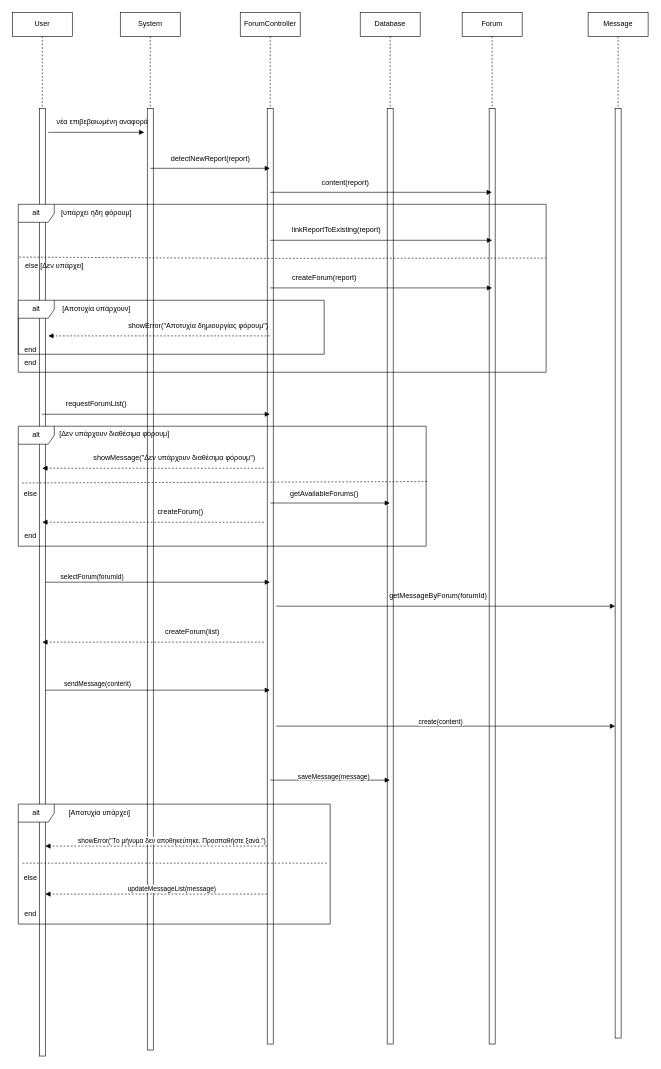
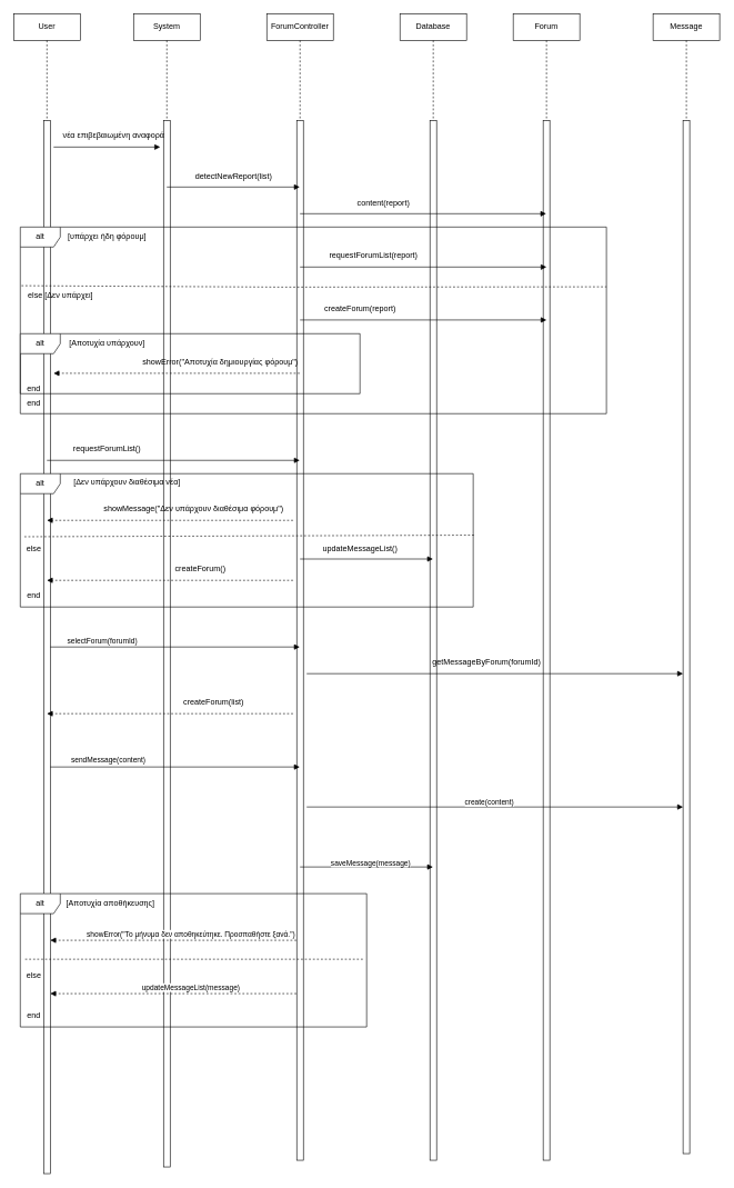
  <mxCell id="0" />
  <mxCell id="1" parent="0" />
  <mxCell id="2" value="System" style="shape=umlLifeline;perimeter=lifelinePerimeter;whiteSpace=wrap;html=1;container=1;dropTarget=0;collapsible=0;recursiveResize=0;outlineConnect=0;portConstraint=eastwest;newEdgeStyle={&quot;curved&quot;:0,&quot;rounded&quot;:0};" vertex="1" parent="1"><mxGeometry x="200" y="20" width="100" height="1730" as="geometry" /></mxCell>
  <mxCell id="3" value="" style="html=1;points=[[0,0,0,0,5],[0,1,0,0,-5],[1,0,0,0,5],[1,1,0,0,-5]];perimeter=orthogonalPerimeter;outlineConnect=0;targetShapes=umlLifeline;portConstraint=eastwest;newEdgeStyle={&quot;curved&quot;:0,&quot;rounded&quot;:0};" vertex="1" parent="2"><mxGeometry x="45" y="160" width="10" height="1570" as="geometry" /></mxCell>
  <mxCell id="4" value="ForumController" style="shape=umlLifeline;perimeter=lifelinePerimeter;whiteSpace=wrap;html=1;container=1;dropTarget=0;collapsible=0;recursiveResize=0;outlineConnect=0;portConstraint=eastwest;newEdgeStyle={&quot;curved&quot;:0,&quot;rounded&quot;:0};" vertex="1" parent="1"><mxGeometry x="400" y="20" width="100" height="1720" as="geometry" /></mxCell>
  <mxCell id="5" value="" style="html=1;points=[[0,0,0,0,5],[0,1,0,0,-5],[1,0,0,0,5],[1,1,0,0,-5]];perimeter=orthogonalPerimeter;outlineConnect=0;targetShapes=umlLifeline;portConstraint=eastwest;newEdgeStyle={&quot;curved&quot;:0,&quot;rounded&quot;:0};" vertex="1" parent="4"><mxGeometry x="45" y="160" width="10" height="1560" as="geometry" /></mxCell>
  <mxCell id="6" value="Database" style="shape=umlLifeline;perimeter=lifelinePerimeter;whiteSpace=wrap;html=1;container=1;dropTarget=0;collapsible=0;recursiveResize=0;outlineConnect=0;portConstraint=eastwest;newEdgeStyle={&quot;curved&quot;:0,&quot;rounded&quot;:0};" vertex="1" parent="1"><mxGeometry x="600" y="20" width="100" height="1720" as="geometry" /></mxCell>
  <mxCell id="7" value="" style="html=1;points=[[0,0,0,0,5],[0,1,0,0,-5],[1,0,0,0,5],[1,1,0,0,-5]];perimeter=orthogonalPerimeter;outlineConnect=0;targetShapes=umlLifeline;portConstraint=eastwest;newEdgeStyle={&quot;curved&quot;:0,&quot;rounded&quot;:0};" vertex="1" parent="6"><mxGeometry x="45" y="160" width="10" height="1560" as="geometry" /></mxCell>
  <mxCell id="8" value="Forum" style="shape=umlLifeline;perimeter=lifelinePerimeter;whiteSpace=wrap;html=1;container=1;dropTarget=0;collapsible=0;recursiveResize=0;outlineConnect=0;portConstraint=eastwest;newEdgeStyle={&quot;curved&quot;:0,&quot;rounded&quot;:0};" vertex="1" parent="1"><mxGeometry x="770" y="20" width="100" height="1720" as="geometry" /></mxCell>
  <mxCell id="9" value="" style="html=1;points=[[0,0,0,0,5],[0,1,0,0,-5],[1,0,0,0,5],[1,1,0,0,-5]];perimeter=orthogonalPerimeter;outlineConnect=0;targetShapes=umlLifeline;portConstraint=eastwest;newEdgeStyle={&quot;curved&quot;:0,&quot;rounded&quot;:0};" vertex="1" parent="8"><mxGeometry x="45" y="160" width="10" height="1560" as="geometry" /></mxCell>
  <mxCell id="10" value="Message" style="shape=umlLifeline;perimeter=lifelinePerimeter;whiteSpace=wrap;html=1;container=1;dropTarget=0;collapsible=0;recursiveResize=0;outlineConnect=0;portConstraint=eastwest;newEdgeStyle={&quot;curved&quot;:0,&quot;rounded&quot;:0};" vertex="1" parent="1"><mxGeometry x="980" y="20" width="100" height="970" as="geometry" /></mxCell>
  <mxCell id="11" value="User" style="shape=umlLifeline;perimeter=lifelinePerimeter;whiteSpace=wrap;html=1;container=1;dropTarget=0;collapsible=0;recursiveResize=0;outlineConnect=0;portConstraint=eastwest;newEdgeStyle={&quot;curved&quot;:0,&quot;rounded&quot;:0};" vertex="1" parent="1"><mxGeometry x="20" y="20" width="100" height="1740" as="geometry" /></mxCell>
  <mxCell id="12" value="" style="html=1;points=[[0,0,0,0,5],[0,1,0,0,-5],[1,0,0,0,5],[1,1,0,0,-5]];perimeter=orthogonalPerimeter;outlineConnect=0;targetShapes=umlLifeline;portConstraint=eastwest;newEdgeStyle={&quot;curved&quot;:0,&quot;rounded&quot;:0};" vertex="1" parent="11"><mxGeometry x="45" y="160" width="10" height="1580" as="geometry" /></mxCell>
  <mxCell id="13" value="" style="html=1;verticalAlign=bottom;labelBackgroundColor=none;endArrow=block;endFill=1;rounded=0;" edge="1" parent="1"><mxGeometry width="160" relative="1" as="geometry"><mxPoint x="80" y="220" as="sourcePoint" /><mxPoint x="240" y="220" as="targetPoint" /></mxGeometry></mxCell>
  <mxCell id="14" value="νέα επιβεβαιωμένη αναφορά" style="text;html=1;align=center;verticalAlign=middle;resizable=0;points=[];autosize=1;strokeColor=none;fillColor=none;" vertex="1" parent="1"><mxGeometry x="80" y="188" width="180" height="30" as="geometry" /></mxCell>
  <mxCell id="15" value="" style="html=1;verticalAlign=bottom;labelBackgroundColor=none;endArrow=block;endFill=1;rounded=0;" edge="1" parent="1" target="4"><mxGeometry width="160" relative="1" as="geometry"><mxPoint x="250" y="280" as="sourcePoint" /><mxPoint x="410" y="280" as="targetPoint" /></mxGeometry></mxCell>
- <mxCell id="16" value="detectNewReport(report)" style="text;html=1;align=center;verticalAlign=middle;resizable=0;points=[];autosize=1;strokeColor=none;fillColor=none;" vertex="1" parent="1"><mxGeometry x="270" y="250" width="160" height="30" as="geometry" /></mxCell>
+ <mxCell id="16" value="detectNewReport(list)" style="text;html=1;align=center;verticalAlign=middle;resizable=0;points=[];autosize=1;strokeColor=none;fillColor=none;" vertex="1" parent="1"><mxGeometry x="270" y="250" width="160" height="30" as="geometry" /></mxCell>
  <mxCell id="17" value="" style="html=1;verticalAlign=bottom;labelBackgroundColor=none;endArrow=block;endFill=1;rounded=0;" edge="1" parent="1" target="8"><mxGeometry width="160" relative="1" as="geometry"><mxPoint x="450" y="320" as="sourcePoint" /><mxPoint x="610" y="320" as="targetPoint" /></mxGeometry></mxCell>
  <mxCell id="18" value="content(report)" style="text;html=1;align=center;verticalAlign=middle;resizable=0;points=[];autosize=1;strokeColor=none;fillColor=none;" vertex="1" parent="1"><mxGeometry x="510" y="290" width="130" height="30" as="geometry" /></mxCell>
  <mxCell id="19" value="alt" style="shape=umlFrame;whiteSpace=wrap;html=1;pointerEvents=0;" vertex="1" parent="1"><mxGeometry x="30" y="340" width="880" height="280" as="geometry" /></mxCell>
  <mxCell id="20" value="[υπάρχει ήδη φόρουμ]" style="text;html=1;align=center;verticalAlign=middle;resizable=0;points=[];autosize=1;strokeColor=none;fillColor=none;" vertex="1" parent="1"><mxGeometry x="90" y="340" width="140" height="30" as="geometry" /></mxCell>
  <mxCell id="21" value="" style="html=1;verticalAlign=bottom;labelBackgroundColor=none;endArrow=block;endFill=1;rounded=0;" edge="1" parent="1"><mxGeometry width="160" relative="1" as="geometry"><mxPoint x="450" y="400" as="sourcePoint" /><mxPoint x="820" y="400" as="targetPoint" /></mxGeometry></mxCell>
- <mxCell id="22" value="linkReportToExisting(report)" style="text;html=1;align=center;verticalAlign=middle;resizable=0;points=[];autosize=1;strokeColor=none;fillColor=none;" vertex="1" parent="1"><mxGeometry x="475" y="368" width="170" height="30" as="geometry" /></mxCell>
+ <mxCell id="22" value="requestForumList(report)" style="text;html=1;align=center;verticalAlign=middle;resizable=0;points=[];autosize=1;strokeColor=none;fillColor=none;" vertex="1" parent="1"><mxGeometry x="475" y="368" width="170" height="30" as="geometry" /></mxCell>
  <mxCell id="23" value="" style="endArrow=none;dashed=1;html=1;rounded=0;exitX=0.003;exitY=0.446;exitDx=0;exitDy=0;exitPerimeter=0;entryX=1.001;entryY=0.452;entryDx=0;entryDy=0;entryPerimeter=0;" edge="1" parent="1"><mxGeometry width="50" height="50" relative="1" as="geometry"><mxPoint x="31.76" y="428" as="sourcePoint" /><mxPoint x="910" y="429.68" as="targetPoint" /><Array as="points"><mxPoint x="419.12" y="430.12" /></Array></mxGeometry></mxCell>
  <mxCell id="24" value="else [Δεν υπάρχει]" style="text;html=1;align=center;verticalAlign=middle;resizable=0;points=[];autosize=1;strokeColor=none;fillColor=none;" vertex="1" parent="1"><mxGeometry x="30" y="428" width="120" height="30" as="geometry" /></mxCell>
  <mxCell id="25" value="" style="html=1;verticalAlign=bottom;labelBackgroundColor=none;endArrow=block;endFill=1;rounded=0;" edge="1" parent="1"><mxGeometry width="160" relative="1" as="geometry"><mxPoint x="450" y="479.41" as="sourcePoint" /><mxPoint x="820" y="479.41" as="targetPoint" /></mxGeometry></mxCell>
  <mxCell id="26" value="createForum(report)" style="text;html=1;align=center;verticalAlign=middle;resizable=0;points=[];autosize=1;strokeColor=none;fillColor=none;" vertex="1" parent="1"><mxGeometry x="475" y="448" width="130" height="30" as="geometry" /></mxCell>
  <mxCell id="27" value="alt" style="shape=umlFrame;whiteSpace=wrap;html=1;pointerEvents=0;" vertex="1" parent="1"><mxGeometry x="30" y="500" width="510" height="90" as="geometry" /></mxCell>
  <mxCell id="28" value="[Αποτυχία υπάρχουν]" style="text;html=1;align=center;verticalAlign=middle;resizable=0;points=[];autosize=1;strokeColor=none;fillColor=none;" vertex="1" parent="1"><mxGeometry x="85" y="500" width="150" height="30" as="geometry" /></mxCell>
  <mxCell id="29" value="" style="html=1;verticalAlign=bottom;labelBackgroundColor=none;endArrow=block;endFill=1;dashed=1;rounded=0;" edge="1" parent="1"><mxGeometry width="160" relative="1" as="geometry"><mxPoint x="449.5" y="559.41" as="sourcePoint" /><mxPoint x="80" y="559.41" as="targetPoint" /></mxGeometry></mxCell>
  <mxCell id="30" value="showError(&quot;Αποτυχία δημιουργίας φόρουμ&quot;)" style="text;html=1;align=center;verticalAlign=middle;resizable=0;points=[];autosize=1;strokeColor=none;fillColor=none;" vertex="1" parent="1"><mxGeometry x="200" y="528" width="260" height="30" as="geometry" /></mxCell>
  <mxCell id="31" value="end" style="text;html=1;align=center;verticalAlign=middle;resizable=0;points=[];autosize=1;strokeColor=none;fillColor=none;" vertex="1" parent="1"><mxGeometry x="30" y="568" width="40" height="30" as="geometry" /></mxCell>
  <mxCell id="32" value="end" style="text;html=1;align=center;verticalAlign=middle;resizable=0;points=[];autosize=1;strokeColor=none;fillColor=none;" vertex="1" parent="1"><mxGeometry x="30" y="590" width="40" height="30" as="geometry" /></mxCell>
  <mxCell id="33" value="" style="html=1;verticalAlign=bottom;labelBackgroundColor=none;endArrow=block;endFill=1;rounded=0;" edge="1" parent="1" target="4"><mxGeometry width="160" relative="1" as="geometry"><mxPoint x="70" y="690" as="sourcePoint" /><mxPoint x="230" y="690" as="targetPoint" /></mxGeometry></mxCell>
  <mxCell id="34" value="requestForumList()" style="text;html=1;align=center;verticalAlign=middle;resizable=0;points=[];autosize=1;strokeColor=none;fillColor=none;" vertex="1" parent="1"><mxGeometry x="100" y="658" width="120" height="30" as="geometry" /></mxCell>
  <mxCell id="35" value="alt" style="shape=umlFrame;whiteSpace=wrap;html=1;pointerEvents=0;" vertex="1" parent="1"><mxGeometry x="30" y="710" width="680" height="200" as="geometry" /></mxCell>
- <mxCell id="36" value="[Δεν υπάρχουν διαθέσιμα φόρουμ]" style="text;html=1;align=center;verticalAlign=middle;resizable=0;points=[];autosize=1;strokeColor=none;fillColor=none;" vertex="1" parent="1"><mxGeometry x="85" y="708" width="210" height="30" as="geometry" /></mxCell>
+ <mxCell id="36" value="[Δεν υπάρχουν διαθέσιμα νέα]" style="text;html=1;align=center;verticalAlign=middle;resizable=0;points=[];autosize=1;strokeColor=none;fillColor=none;" vertex="1" parent="1"><mxGeometry x="85" y="708" width="210" height="30" as="geometry" /></mxCell>
  <mxCell id="37" value="" style="html=1;verticalAlign=bottom;labelBackgroundColor=none;endArrow=block;endFill=1;dashed=1;rounded=0;" edge="1" parent="1"><mxGeometry width="160" relative="1" as="geometry"><mxPoint x="439.5" y="780" as="sourcePoint" /><mxPoint x="70" y="780" as="targetPoint" /></mxGeometry></mxCell>
  <mxCell id="38" value="showMessage(&quot;Δεν υπάρχουν διαθέσιμα φόρουμ&quot;)" style="text;html=1;align=center;verticalAlign=middle;resizable=0;points=[];autosize=1;strokeColor=none;fillColor=none;" vertex="1" parent="1"><mxGeometry x="145" y="748" width="290" height="30" as="geometry" /></mxCell>
  <mxCell id="39" value="" style="html=1;points=[[0,0,0,0,5],[0,1,0,0,-5],[1,0,0,0,5],[1,1,0,0,-5]];perimeter=orthogonalPerimeter;outlineConnect=0;targetShapes=umlLifeline;portConstraint=eastwest;newEdgeStyle={&quot;curved&quot;:0,&quot;rounded&quot;:0};" vertex="1" parent="1"><mxGeometry x="1025" y="180" width="10" height="1550" as="geometry" /></mxCell>
  <mxCell id="40" value="" style="endArrow=none;dashed=1;html=1;rounded=0;exitX=0.009;exitY=0.473;exitDx=0;exitDy=0;exitPerimeter=0;entryX=1.005;entryY=0.461;entryDx=0;entryDy=0;entryPerimeter=0;" edge="1" parent="1" source="35" target="35"><mxGeometry width="50" height="50" relative="1" as="geometry"><mxPoint x="640" y="680" as="sourcePoint" /><mxPoint x="690" y="630" as="targetPoint" /></mxGeometry></mxCell>
  <mxCell id="41" value="else" style="text;html=1;align=center;verticalAlign=middle;resizable=0;points=[];autosize=1;strokeColor=none;fillColor=none;" vertex="1" parent="1"><mxGeometry x="25" y="808" width="50" height="30" as="geometry" /></mxCell>
  <mxCell id="42" value="" style="html=1;verticalAlign=bottom;labelBackgroundColor=none;endArrow=block;endFill=1;rounded=0;" edge="1" parent="1" target="6"><mxGeometry width="160" relative="1" as="geometry"><mxPoint x="450" y="838" as="sourcePoint" /><mxPoint x="610" y="838" as="targetPoint" /></mxGeometry></mxCell>
- <mxCell id="43" value="getAvailableForums()" style="text;html=1;align=center;verticalAlign=middle;resizable=0;points=[];autosize=1;strokeColor=none;fillColor=none;" vertex="1" parent="1"><mxGeometry x="470" y="808" width="140" height="30" as="geometry" /></mxCell>
+ <mxCell id="43" value="updateMessageList()" style="text;html=1;align=center;verticalAlign=middle;resizable=0;points=[];autosize=1;strokeColor=none;fillColor=none;" vertex="1" parent="1"><mxGeometry x="470" y="808" width="140" height="30" as="geometry" /></mxCell>
  <mxCell id="44" value="" style="html=1;verticalAlign=bottom;labelBackgroundColor=none;endArrow=block;endFill=1;dashed=1;rounded=0;" edge="1" parent="1"><mxGeometry width="160" relative="1" as="geometry"><mxPoint x="439.5" y="870" as="sourcePoint" /><mxPoint x="70" y="870" as="targetPoint" /></mxGeometry></mxCell>
  <mxCell id="45" value="createForum()" style="text;html=1;align=center;verticalAlign=middle;resizable=0;points=[];autosize=1;strokeColor=none;fillColor=none;" vertex="1" parent="1"><mxGeometry x="245" y="838" width="110" height="30" as="geometry" /></mxCell>
  <mxCell id="46" value="end" style="text;html=1;align=center;verticalAlign=middle;resizable=0;points=[];autosize=1;strokeColor=none;fillColor=none;" vertex="1" parent="1"><mxGeometry x="30" y="878" width="40" height="30" as="geometry" /></mxCell>
  <mxCell id="47" value="" style="html=1;verticalAlign=bottom;labelBackgroundColor=none;endArrow=block;endFill=1;rounded=0;" edge="1" parent="1" target="4"><mxGeometry width="160" relative="1" as="geometry"><mxPoint x="75" y="970" as="sourcePoint" /><mxPoint x="235" y="970" as="targetPoint" /></mxGeometry></mxCell>
  <mxCell id="48" value="selectForum(forumId)" style="edgeLabel;html=1;align=center;verticalAlign=middle;resizable=0;points=[];" vertex="1" connectable="0" parent="47"><mxGeometry x="-0.587" y="10" relative="1" as="geometry"><mxPoint as="offset" /></mxGeometry></mxCell>
  <mxCell id="49" value="" style="html=1;verticalAlign=bottom;labelBackgroundColor=none;endArrow=block;endFill=1;rounded=0;" edge="1" parent="1" target="39"><mxGeometry width="160" relative="1" as="geometry"><mxPoint x="460" y="1010" as="sourcePoint" /><mxPoint x="620" y="1010" as="targetPoint" /></mxGeometry></mxCell>
  <mxCell id="50" value="getMessageByForum(forumId)" style="text;html=1;align=center;verticalAlign=middle;resizable=0;points=[];autosize=1;strokeColor=none;fillColor=none;" vertex="1" parent="1"><mxGeometry x="635" y="978" width="190" height="30" as="geometry" /></mxCell>
  <mxCell id="51" value="" style="html=1;verticalAlign=bottom;labelBackgroundColor=none;endArrow=block;endFill=1;dashed=1;rounded=0;" edge="1" parent="1"><mxGeometry width="160" relative="1" as="geometry"><mxPoint x="439.5" y="1070" as="sourcePoint" /><mxPoint x="70" y="1070" as="targetPoint" /></mxGeometry></mxCell>
  <mxCell id="52" value="createForum(list)" style="text;html=1;align=center;verticalAlign=middle;resizable=0;points=[];autosize=1;strokeColor=none;fillColor=none;" vertex="1" parent="1"><mxGeometry x="250" y="1038" width="140" height="30" as="geometry" /></mxCell>
  <mxCell id="53" value="" style="html=1;verticalAlign=bottom;labelBackgroundColor=none;endArrow=block;endFill=1;rounded=0;" edge="1" parent="1" target="4"><mxGeometry width="160" relative="1" as="geometry"><mxPoint x="75" y="1150" as="sourcePoint" /><mxPoint x="235" y="1150" as="targetPoint" /></mxGeometry></mxCell>
  <mxCell id="54" value="sendMessage(content)" style="edgeLabel;html=1;align=center;verticalAlign=middle;resizable=0;points=[];" vertex="1" connectable="0" parent="53"><mxGeometry x="-0.546" y="11" relative="1" as="geometry"><mxPoint x="1" as="offset" /></mxGeometry></mxCell>
  <mxCell id="55" value="" style="html=1;verticalAlign=bottom;labelBackgroundColor=none;endArrow=block;endFill=1;rounded=0;" edge="1" parent="1"><mxGeometry width="160" relative="1" as="geometry"><mxPoint x="460" y="1210" as="sourcePoint" /><mxPoint x="1025" y="1210" as="targetPoint" /></mxGeometry></mxCell>
  <mxCell id="56" value="create(content)" style="edgeLabel;html=1;align=center;verticalAlign=middle;resizable=0;points=[];" vertex="1" connectable="0" parent="55"><mxGeometry x="-0.033" y="8" relative="1" as="geometry"><mxPoint as="offset" /></mxGeometry></mxCell>
  <mxCell id="57" value="" style="html=1;verticalAlign=bottom;labelBackgroundColor=none;endArrow=block;endFill=1;rounded=0;" edge="1" parent="1" target="6"><mxGeometry width="160" relative="1" as="geometry"><mxPoint x="450" y="1300" as="sourcePoint" /><mxPoint x="610" y="1300" as="targetPoint" /></mxGeometry></mxCell>
  <mxCell id="58" value="saveMessage(message)" style="edgeLabel;html=1;align=center;verticalAlign=middle;resizable=0;points=[];" vertex="1" connectable="0" parent="57"><mxGeometry x="0.053" y="7" relative="1" as="geometry"><mxPoint as="offset" /></mxGeometry></mxCell>
  <mxCell id="59" value="alt" style="shape=umlFrame;whiteSpace=wrap;html=1;pointerEvents=0;" vertex="1" parent="1"><mxGeometry x="30" y="1340" width="520" height="200" as="geometry" /></mxCell>
- <mxCell id="60" value="[Αποτυχία υπάρχει]" style="text;html=1;align=center;verticalAlign=middle;resizable=0;points=[];autosize=1;strokeColor=none;fillColor=none;" vertex="1" parent="1"><mxGeometry x="85" y="1340" width="160" height="30" as="geometry" /></mxCell>
+ <mxCell id="60" value="[Αποτυχία αποθήκευσης]" style="text;html=1;align=center;verticalAlign=middle;resizable=0;points=[];autosize=1;strokeColor=none;fillColor=none;" vertex="1" parent="1"><mxGeometry x="85" y="1340" width="160" height="30" as="geometry" /></mxCell>
  <mxCell id="61" value="" style="html=1;verticalAlign=bottom;labelBackgroundColor=none;endArrow=block;endFill=1;dashed=1;rounded=0;" edge="1" parent="1"><mxGeometry width="160" relative="1" as="geometry"><mxPoint x="444.5" y="1410" as="sourcePoint" /><mxPoint x="75" y="1410" as="targetPoint" /></mxGeometry></mxCell>
  <mxCell id="62" value="showError(&quot;Το μήνυμα δεν αποθηκεύτηκε. Προσπαθήστε ξανά.&quot;)" style="edgeLabel;html=1;align=center;verticalAlign=middle;resizable=0;points=[];" vertex="1" connectable="0" parent="61"><mxGeometry x="-0.414" y="-10" relative="1" as="geometry"><mxPoint x="-51" as="offset" /></mxGeometry></mxCell>
  <mxCell id="63" value="" style="endArrow=none;dashed=1;html=1;rounded=0;exitX=0.014;exitY=0.492;exitDx=0;exitDy=0;exitPerimeter=0;entryX=0.995;entryY=0.492;entryDx=0;entryDy=0;entryPerimeter=0;" edge="1" parent="1" source="59" target="59"><mxGeometry width="50" height="50" relative="1" as="geometry"><mxPoint x="680" y="1310" as="sourcePoint" /><mxPoint x="730" y="1260" as="targetPoint" /></mxGeometry></mxCell>
  <mxCell id="64" value="else" style="text;html=1;align=center;verticalAlign=middle;resizable=0;points=[];autosize=1;strokeColor=none;fillColor=none;" vertex="1" parent="1"><mxGeometry x="25" y="1448" width="50" height="30" as="geometry" /></mxCell>
  <mxCell id="65" value="" style="html=1;verticalAlign=bottom;labelBackgroundColor=none;endArrow=block;endFill=1;dashed=1;rounded=0;" edge="1" parent="1"><mxGeometry width="160" relative="1" as="geometry"><mxPoint x="444.5" y="1490" as="sourcePoint" /><mxPoint x="75" y="1490" as="targetPoint" /></mxGeometry></mxCell>
  <mxCell id="66" value="updateMessageList(message)" style="edgeLabel;html=1;align=center;verticalAlign=middle;resizable=0;points=[];" vertex="1" connectable="0" parent="65"><mxGeometry x="-0.414" y="-10" relative="1" as="geometry"><mxPoint x="-51" as="offset" /></mxGeometry></mxCell>
  <mxCell id="67" value="end" style="text;html=1;align=center;verticalAlign=middle;resizable=0;points=[];autosize=1;strokeColor=none;fillColor=none;" vertex="1" parent="1"><mxGeometry x="30" y="1508" width="40" height="30" as="geometry" /></mxCell>
